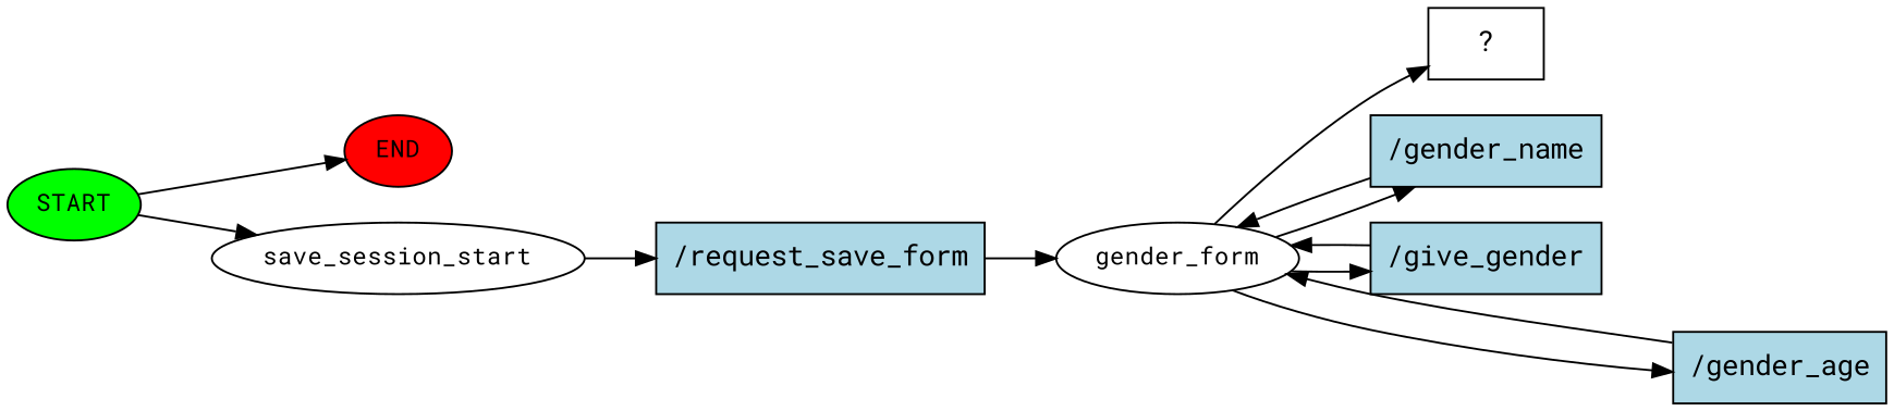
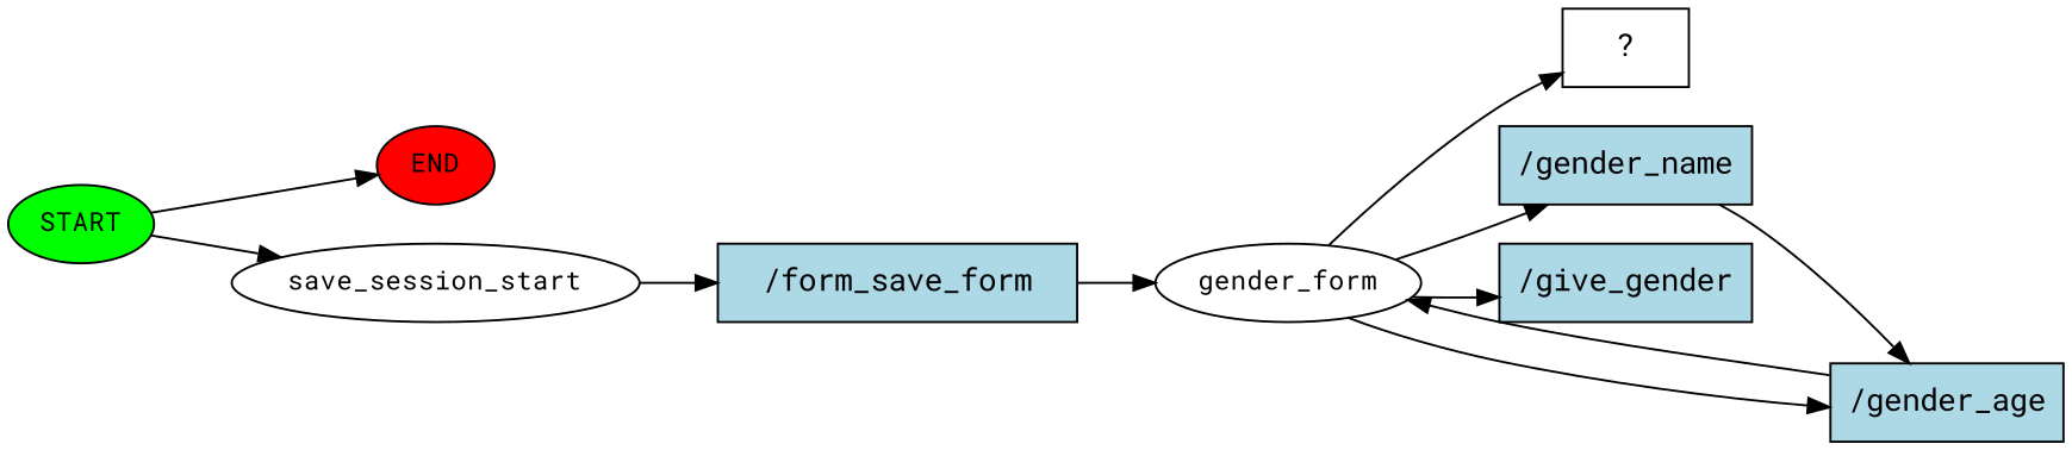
  digraph {
    fontname="Roboto Mono"
    rankdir=LR
    node [fillcolor=lightblue fontname="Roboto Mono" style=filled shape=rect]
    edge [fontname="Roboto Mono"]
    n1 [fillcolor=green fontsize=12 label=START shape=""]
    n2 [fillcolor=red fontsize=12 label=END shape=""]
    n3 [fontsize=12 label=save_session_start fillcolor="" style="" shape=""]
-   n4 [label="/request_save_form"]
+   n4 [label="/form_save_form"]
    n5 [fontsize=12 label=gender_form fillcolor="" style="" shape=""]
    n6 [label="  ?  " fillcolor="" style=""]
    n7 [label="/gender_name"]
    n8 [label="/give_gender"]
    n9 [label="/gender_age"]
    n1 -> n2
    n1 -> n3
    n3 -> n4
    n4 -> n5
    n5 -> n6
    n5 -> n7
    n5 -> n8
    n5 -> n9
-   n7 -> n5
-   n8 -> n5
+   n7 -> n9
    n9 -> n5
  }
